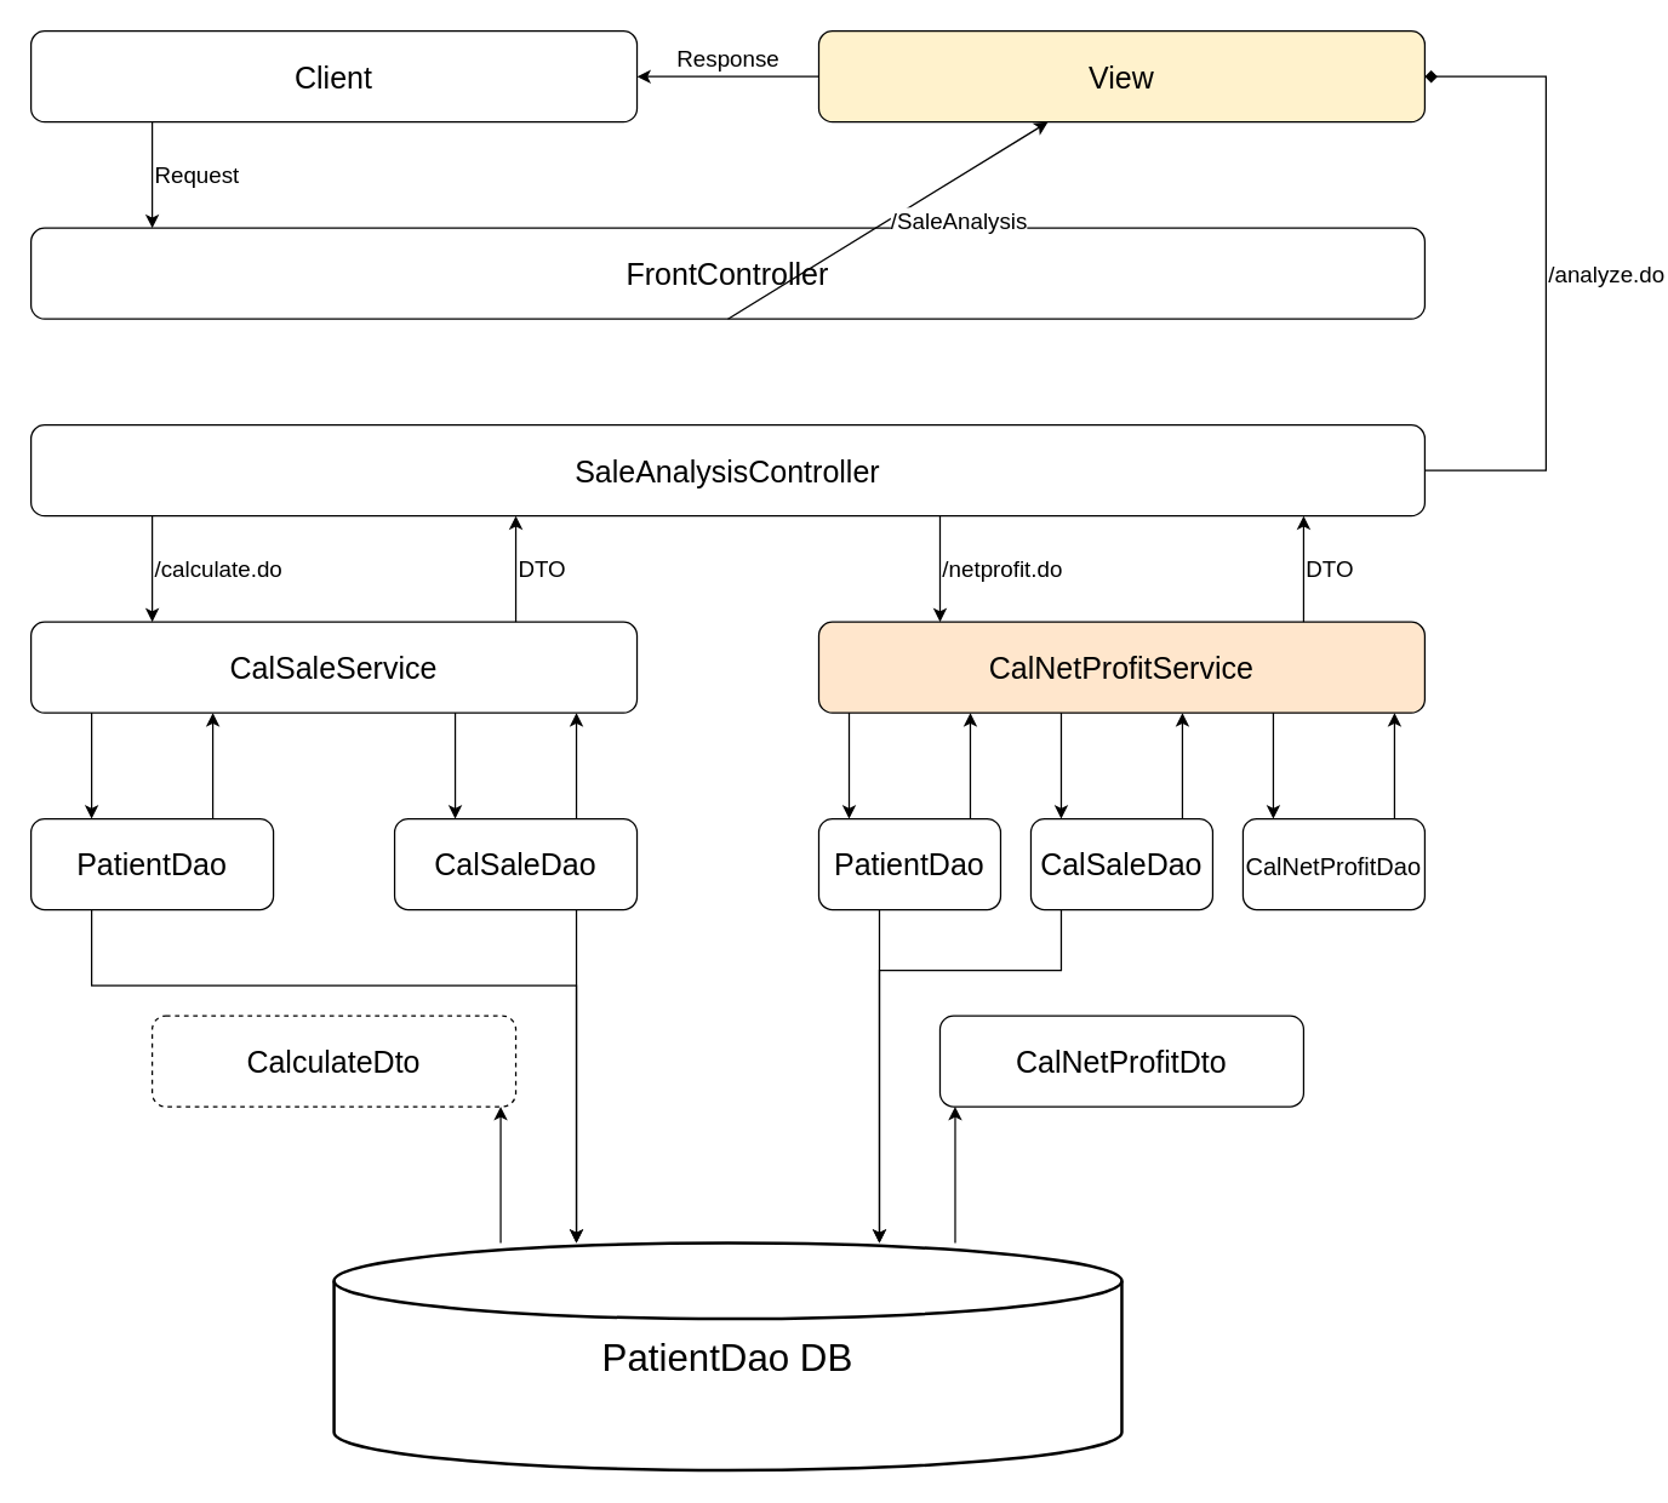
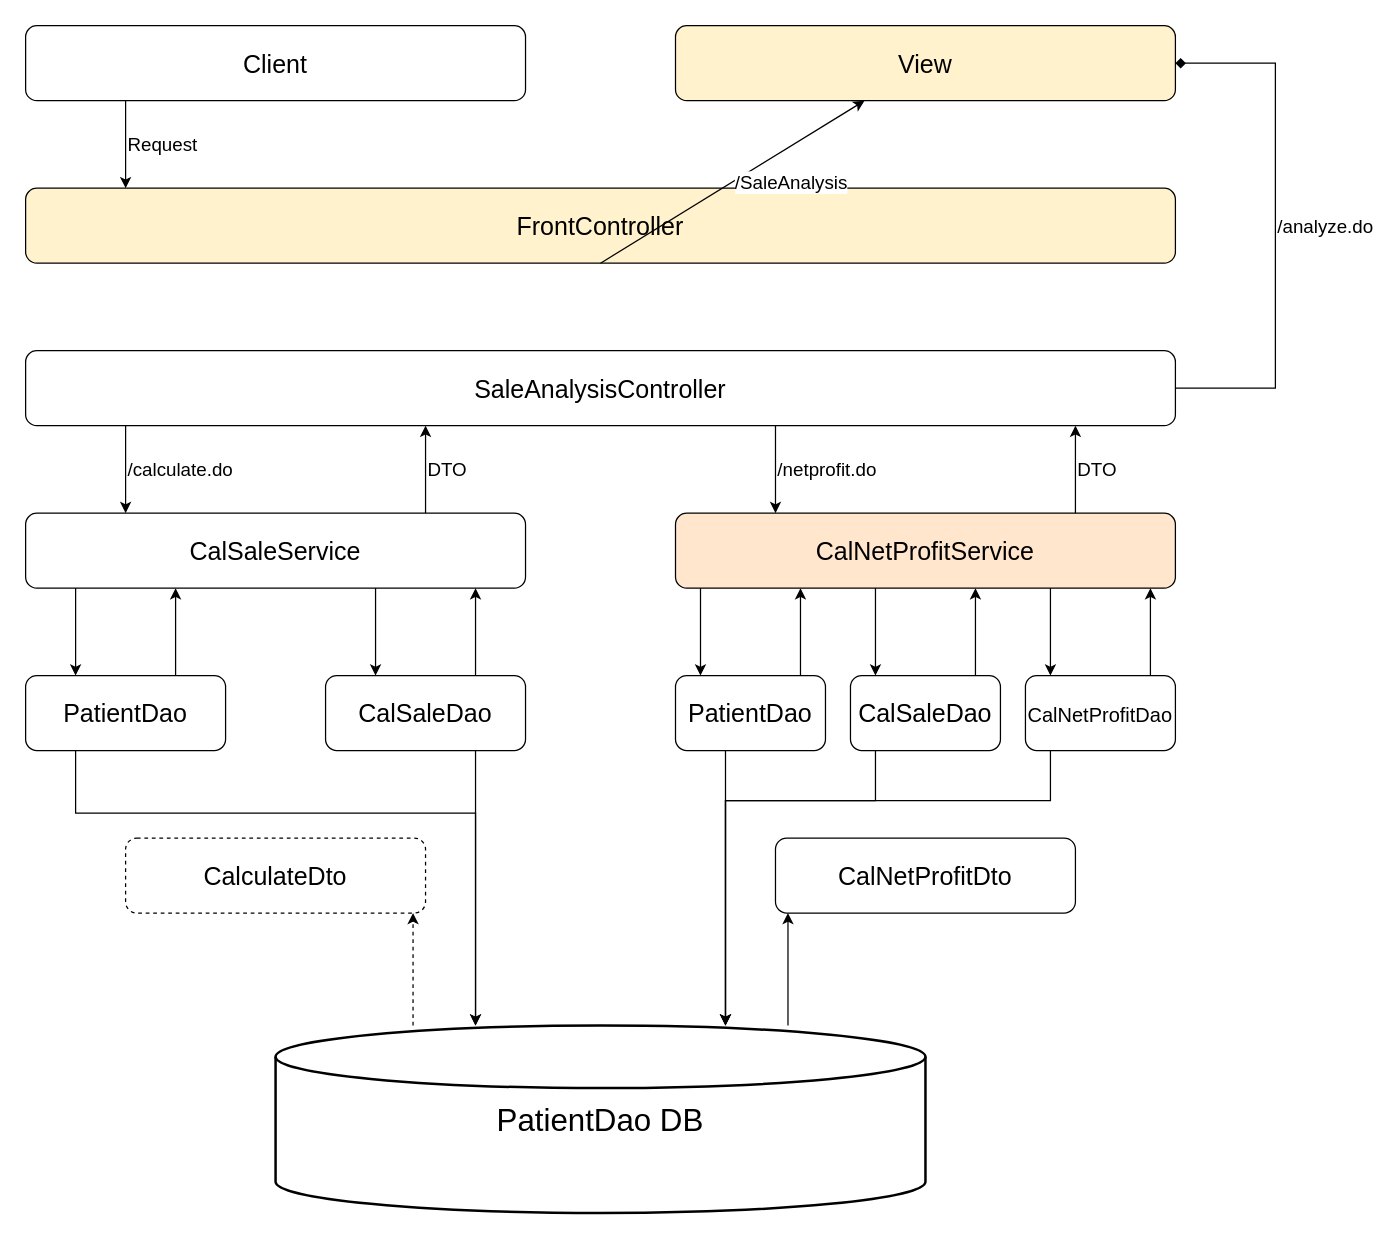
  <mxCell id="0" />
  <mxCell id="1" parent="0" />
  <mxCell id="2" value="&lt;font style=&quot;font-size: 20px;&quot;&gt;Client&lt;/font&gt;" style="rounded=1;whiteSpace=wrap;html=1;" parent="1" vertex="1"><mxGeometry x="20" y="20" width="400" height="60" as="geometry" /></mxCell>
- <mxCell id="3" value="&lt;span style=&quot;font-size: 20px;&quot;&gt;FrontController&lt;/span&gt;" style="rounded=1;whiteSpace=wrap;html=1;" parent="1" vertex="1"><mxGeometry x="20" y="150" width="920" height="60" as="geometry" /></mxCell>
+ <mxCell id="3" value="&lt;span style=&quot;font-size: 20px;&quot;&gt;FrontController&lt;/span&gt;" style="rounded=1;whiteSpace=wrap;html=1;fillColor=#fff2cc;" parent="1" vertex="1"><mxGeometry x="20" y="150" width="920" height="60" as="geometry" /></mxCell>
  <mxCell id="4" value="&lt;font style=&quot;font-size: 20px;&quot;&gt;View&lt;/font&gt;" style="rounded=1;whiteSpace=wrap;html=1;fillColor=#fff2cc;" parent="1" vertex="1"><mxGeometry x="540" y="20" width="400" height="60" as="geometry" /></mxCell>
  <mxCell id="5" value="&lt;span style=&quot;font-size: 20px;&quot;&gt;SaleAnalysisController&lt;/span&gt;" style="rounded=1;whiteSpace=wrap;html=1;" parent="1" vertex="1"><mxGeometry x="20" y="280" width="920" height="60" as="geometry" /></mxCell>
  <mxCell id="6" value="/SaleAnalysis" style="endArrow=classic;html=1;rounded=0;exitX=0.5;exitY=1;exitDx=0;exitDy=0;labelPosition=right;verticalLabelPosition=middle;align=left;verticalAlign=middle;fontSize=15;" parent="1" source="3" target="4" edge="1"><mxGeometry width="50" height="50" relative="1" as="geometry"><mxPoint x="540" y="270" as="sourcePoint" /><mxPoint x="590" y="220" as="targetPoint" /></mxGeometry></mxCell>
  <mxCell id="7" value="&lt;span style=&quot;font-size: 20px;&quot;&gt;CalSaleService&lt;/span&gt;" style="rounded=1;whiteSpace=wrap;html=1;" parent="1" vertex="1"><mxGeometry x="20" y="410" width="400" height="60" as="geometry" /></mxCell>
  <mxCell id="8" value="&lt;font style=&quot;font-size: 20px;&quot;&gt;CalNetProfitService&lt;/font&gt;" style="rounded=1;whiteSpace=wrap;html=1;fillColor=#ffe6cc;" parent="1" vertex="1"><mxGeometry x="540" y="410" width="400" height="60" as="geometry" /></mxCell>
  <mxCell id="9" value="/calculate.do" style="endArrow=classic;html=1;rounded=0;exitX=0.5;exitY=1;exitDx=0;exitDy=0;entryX=0.5;entryY=0;entryDx=0;entryDy=0;labelPosition=right;verticalLabelPosition=middle;align=left;verticalAlign=middle;fontSize=15;" parent="1" edge="1"><mxGeometry width="50" height="50" relative="1" as="geometry"><mxPoint x="100" y="340" as="sourcePoint" /><mxPoint x="100" y="410" as="targetPoint" /></mxGeometry></mxCell>
  <mxCell id="10" value="/netprofit.do" style="endArrow=classic;html=1;rounded=0;exitX=0.5;exitY=1;exitDx=0;exitDy=0;entryX=0.5;entryY=0;entryDx=0;entryDy=0;labelPosition=right;verticalLabelPosition=middle;align=left;verticalAlign=middle;fontSize=15;" parent="1" edge="1"><mxGeometry width="50" height="50" relative="1" as="geometry"><mxPoint x="620" y="340" as="sourcePoint" /><mxPoint x="620" y="410" as="targetPoint" /></mxGeometry></mxCell>
  <mxCell id="11" value="/analyze.do" style="endArrow=diamond;html=1;rounded=0;labelPosition=right;verticalLabelPosition=middle;align=left;verticalAlign=middle;fontSize=15;exitX=1;exitY=0.5;exitDx=0;exitDy=0;entryX=1;entryY=0.5;entryDx=0;entryDy=0;edgeStyle=orthogonalEdgeStyle;" parent="1" source="5" target="4" edge="1"><mxGeometry width="50" height="50" relative="1" as="geometry"><mxPoint x="578" y="280" as="sourcePoint" /><mxPoint x="778" y="80" as="targetPoint" /><Array as="points"><mxPoint x="1020" y="310" /><mxPoint x="1020" y="50" /></Array></mxGeometry></mxCell>
  <mxCell id="12" value="PatientDao" style="rounded=1;whiteSpace=wrap;html=1;fontSize=20;" parent="1" vertex="1"><mxGeometry x="20" y="540" width="160" height="60" as="geometry" /></mxCell>
  <mxCell id="13" value="CalSaleDao" style="rounded=1;whiteSpace=wrap;html=1;fontSize=20;" parent="1" vertex="1"><mxGeometry x="260" y="540" width="160" height="60" as="geometry" /></mxCell>
  <mxCell id="14" value="" style="endArrow=classic;html=1;rounded=0;exitX=0.5;exitY=1;exitDx=0;exitDy=0;entryX=0.5;entryY=0;entryDx=0;entryDy=0;labelPosition=right;verticalLabelPosition=middle;align=left;verticalAlign=middle;fontSize=15;" parent="1" edge="1"><mxGeometry width="50" height="50" relative="1" as="geometry"><mxPoint x="60" y="470" as="sourcePoint" /><mxPoint x="60" y="540" as="targetPoint" /></mxGeometry></mxCell>
  <mxCell id="15" value="" style="endArrow=classic;html=1;rounded=0;exitX=0.5;exitY=1;exitDx=0;exitDy=0;entryX=0.5;entryY=0;entryDx=0;entryDy=0;labelPosition=right;verticalLabelPosition=middle;align=left;verticalAlign=middle;fontSize=15;" parent="1" edge="1"><mxGeometry width="50" height="50" relative="1" as="geometry"><mxPoint x="300" y="470" as="sourcePoint" /><mxPoint x="300" y="540" as="targetPoint" /></mxGeometry></mxCell>
  <mxCell id="16" value="" style="endArrow=classic;html=1;rounded=0;exitX=0.5;exitY=1;exitDx=0;exitDy=0;entryX=0.5;entryY=0;entryDx=0;entryDy=0;labelPosition=right;verticalLabelPosition=middle;align=left;verticalAlign=middle;fontSize=15;" parent="1" edge="1"><mxGeometry width="50" height="50" relative="1" as="geometry"><mxPoint x="380" y="540" as="sourcePoint" /><mxPoint x="380" y="470" as="targetPoint" /></mxGeometry></mxCell>
  <mxCell id="17" value="" style="endArrow=classic;html=1;rounded=0;exitX=0.5;exitY=1;exitDx=0;exitDy=0;entryX=0.5;entryY=0;entryDx=0;entryDy=0;labelPosition=right;verticalLabelPosition=middle;align=left;verticalAlign=middle;fontSize=15;" parent="1" edge="1"><mxGeometry width="50" height="50" relative="1" as="geometry"><mxPoint x="140" y="540" as="sourcePoint" /><mxPoint x="140" y="470" as="targetPoint" /></mxGeometry></mxCell>
  <mxCell id="18" value="&lt;span style=&quot;font-size: 20px;&quot;&gt;CalculateDto&lt;/span&gt;" style="rounded=1;whiteSpace=wrap;html=1;dashed=1;" parent="1" vertex="1"><mxGeometry x="100" y="670" width="240" height="60" as="geometry" /></mxCell>
  <mxCell id="19" value="PatientDao" style="rounded=1;whiteSpace=wrap;html=1;fontSize=20;" parent="1" vertex="1"><mxGeometry x="540" y="540" width="120" height="60" as="geometry" /></mxCell>
  <mxCell id="20" value="CalSaleDao" style="rounded=1;whiteSpace=wrap;html=1;fontSize=20;" parent="1" vertex="1"><mxGeometry x="680" y="540" width="120" height="60" as="geometry" /></mxCell>
  <mxCell id="21" value="&lt;font style=&quot;font-size: 16px;&quot;&gt;CalNetProfitDao&lt;/font&gt;" style="rounded=1;whiteSpace=wrap;html=1;fontSize=20;" parent="1" vertex="1"><mxGeometry x="820" y="540" width="120" height="60" as="geometry" /></mxCell>
  <mxCell id="22" value="" style="endArrow=classic;html=1;rounded=0;exitX=0.5;exitY=1;exitDx=0;exitDy=0;entryX=0.5;entryY=0;entryDx=0;entryDy=0;labelPosition=right;verticalLabelPosition=middle;align=left;verticalAlign=middle;fontSize=15;" parent="1" edge="1"><mxGeometry width="50" height="50" relative="1" as="geometry"><mxPoint x="560" y="470" as="sourcePoint" /><mxPoint x="560" y="540" as="targetPoint" /></mxGeometry></mxCell>
  <mxCell id="23" value="" style="endArrow=classic;html=1;rounded=0;exitX=0.5;exitY=1;exitDx=0;exitDy=0;entryX=0.5;entryY=0;entryDx=0;entryDy=0;labelPosition=right;verticalLabelPosition=middle;align=left;verticalAlign=middle;fontSize=15;" parent="1" edge="1"><mxGeometry width="50" height="50" relative="1" as="geometry"><mxPoint x="640" y="540" as="sourcePoint" /><mxPoint x="640" y="470" as="targetPoint" /></mxGeometry></mxCell>
  <mxCell id="24" value="" style="endArrow=classic;html=1;rounded=0;exitX=0.5;exitY=1;exitDx=0;exitDy=0;entryX=0.5;entryY=0;entryDx=0;entryDy=0;labelPosition=right;verticalLabelPosition=middle;align=left;verticalAlign=middle;fontSize=15;" parent="1" edge="1"><mxGeometry width="50" height="50" relative="1" as="geometry"><mxPoint x="700" y="470" as="sourcePoint" /><mxPoint x="700" y="540" as="targetPoint" /></mxGeometry></mxCell>
  <mxCell id="25" value="" style="endArrow=classic;html=1;rounded=0;exitX=0.5;exitY=1;exitDx=0;exitDy=0;entryX=0.5;entryY=0;entryDx=0;entryDy=0;labelPosition=right;verticalLabelPosition=middle;align=left;verticalAlign=middle;fontSize=15;" parent="1" edge="1"><mxGeometry width="50" height="50" relative="1" as="geometry"><mxPoint x="780" y="540" as="sourcePoint" /><mxPoint x="780" y="470" as="targetPoint" /></mxGeometry></mxCell>
  <mxCell id="26" value="" style="endArrow=classic;html=1;rounded=0;exitX=0.5;exitY=1;exitDx=0;exitDy=0;entryX=0.5;entryY=0;entryDx=0;entryDy=0;labelPosition=right;verticalLabelPosition=middle;align=left;verticalAlign=middle;fontSize=15;" parent="1" edge="1"><mxGeometry width="50" height="50" relative="1" as="geometry"><mxPoint x="840" y="470" as="sourcePoint" /><mxPoint x="840" y="540" as="targetPoint" /></mxGeometry></mxCell>
  <mxCell id="27" value="" style="endArrow=classic;html=1;rounded=0;exitX=0.5;exitY=1;exitDx=0;exitDy=0;entryX=0.5;entryY=0;entryDx=0;entryDy=0;labelPosition=right;verticalLabelPosition=middle;align=left;verticalAlign=middle;fontSize=15;" parent="1" edge="1"><mxGeometry width="50" height="50" relative="1" as="geometry"><mxPoint x="920" y="540" as="sourcePoint" /><mxPoint x="920" y="470" as="targetPoint" /></mxGeometry></mxCell>
  <mxCell id="28" value="&lt;span style=&quot;font-size: 20px;&quot;&gt;CalNetProfitDto&lt;/span&gt;" style="rounded=1;whiteSpace=wrap;html=1;" parent="1" vertex="1"><mxGeometry x="620" y="670" width="240" height="60" as="geometry" /></mxCell>
  <mxCell id="29" value="DTO" style="endArrow=classic;html=1;rounded=0;exitX=0.5;exitY=1;exitDx=0;exitDy=0;entryX=0.5;entryY=0;entryDx=0;entryDy=0;labelPosition=right;verticalLabelPosition=middle;align=left;verticalAlign=middle;fontSize=15;" parent="1" edge="1"><mxGeometry width="50" height="50" relative="1" as="geometry"><mxPoint x="340" y="410" as="sourcePoint" /><mxPoint x="340" y="340" as="targetPoint" /></mxGeometry></mxCell>
  <mxCell id="30" value="DTO" style="endArrow=classic;html=1;rounded=0;exitX=0.5;exitY=1;exitDx=0;exitDy=0;entryX=0.5;entryY=0;entryDx=0;entryDy=0;labelPosition=right;verticalLabelPosition=middle;align=left;verticalAlign=middle;fontSize=15;" parent="1" edge="1"><mxGeometry width="50" height="50" relative="1" as="geometry"><mxPoint x="860" y="410" as="sourcePoint" /><mxPoint x="860" y="340" as="targetPoint" /></mxGeometry></mxCell>
  <mxCell id="31" value="&lt;font style=&quot;font-size: 25px;&quot;&gt;PatientDao DB&lt;/font&gt;" style="strokeWidth=2;html=1;shape=mxgraph.flowchart.database;whiteSpace=wrap;" parent="1" vertex="1"><mxGeometry x="220" y="820" width="520" height="150" as="geometry" /></mxCell>
  <mxCell id="32" value="" style="endArrow=classic;html=1;rounded=0;exitX=0.5;exitY=1;exitDx=0;exitDy=0;labelPosition=right;verticalLabelPosition=middle;align=left;verticalAlign=middle;fontSize=15;edgeStyle=orthogonalEdgeStyle;" edge="1" parent="1" target="31"><mxGeometry width="50" height="50" relative="1" as="geometry"><mxPoint x="60" y="600" as="sourcePoint" /><mxPoint x="60" y="670" as="targetPoint" /><Array as="points"><mxPoint x="60" y="650" /><mxPoint x="380" y="650" /></Array></mxGeometry></mxCell>
  <mxCell id="33" value="" style="endArrow=classic;html=1;rounded=0;labelPosition=right;verticalLabelPosition=middle;align=left;verticalAlign=middle;fontSize=15;edgeStyle=orthogonalEdgeStyle;" edge="1" parent="1" source="13" target="31"><mxGeometry width="50" height="50" relative="1" as="geometry"><mxPoint x="380" y="600" as="sourcePoint" /><mxPoint x="380" y="670" as="targetPoint" /><Array as="points"><mxPoint x="380" y="720" /><mxPoint x="380" y="720" /></Array></mxGeometry></mxCell>
  <mxCell id="34" value="" style="endArrow=classic;html=1;rounded=0;labelPosition=right;verticalLabelPosition=middle;align=left;verticalAlign=middle;fontSize=15;edgeStyle=orthogonalEdgeStyle;" edge="1" parent="1" source="19" target="31"><mxGeometry width="50" height="50" relative="1" as="geometry"><mxPoint x="560" y="600" as="sourcePoint" /><mxPoint x="560" y="670" as="targetPoint" /><Array as="points"><mxPoint x="580" y="720" /><mxPoint x="580" y="720" /></Array></mxGeometry></mxCell>
  <mxCell id="35" value="" style="endArrow=classic;html=1;rounded=0;labelPosition=right;verticalLabelPosition=middle;align=left;verticalAlign=middle;fontSize=15;edgeStyle=orthogonalEdgeStyle;" edge="1" parent="1" source="20" target="31"><mxGeometry width="50" height="50" relative="1" as="geometry"><mxPoint x="700" y="600" as="sourcePoint" /><mxPoint x="701" y="820" as="targetPoint" /><Array as="points"><mxPoint x="700" y="640" /><mxPoint x="580" y="640" /></Array></mxGeometry></mxCell>
+ <mxCell id="36" value="" style="endArrow=classic;html=1;rounded=0;labelPosition=right;verticalLabelPosition=middle;align=left;verticalAlign=middle;fontSize=15;edgeStyle=orthogonalEdgeStyle;" edge="1" parent="1" source="21" target="31"><mxGeometry width="50" height="50" relative="1" as="geometry"><mxPoint x="710" y="610" as="sourcePoint" /><mxPoint x="570" y="830" as="targetPoint" /><Array as="points"><mxPoint x="840" y="640" /><mxPoint x="580" y="640" /></Array></mxGeometry></mxCell>
  <mxCell id="37" value="Request" style="endArrow=classic;html=1;rounded=0;exitX=0.5;exitY=1;exitDx=0;exitDy=0;entryX=0.5;entryY=0;entryDx=0;entryDy=0;labelPosition=right;verticalLabelPosition=middle;align=left;verticalAlign=middle;fontSize=15;" edge="1" parent="1"><mxGeometry width="50" height="50" relative="1" as="geometry"><mxPoint x="100" y="80" as="sourcePoint" /><mxPoint x="100" y="150" as="targetPoint" /></mxGeometry></mxCell>
- <mxCell id="38" value="Response" style="endArrow=classic;html=1;rounded=0;labelPosition=right;verticalLabelPosition=middle;align=center;verticalAlign=bottom;fontSize=15;" edge="1" parent="1" source="4" target="2"><mxGeometry width="50" height="50" relative="1" as="geometry"><mxPoint x="460" y="70" as="sourcePoint" /><mxPoint x="460" y="140" as="targetPoint" /></mxGeometry></mxCell>
- <mxCell id="39" value="" style="endArrow=classic;html=1;rounded=0;labelPosition=right;verticalLabelPosition=middle;align=left;verticalAlign=middle;fontSize=15;edgeStyle=orthogonalEdgeStyle;" edge="1" parent="1" source="31" target="18"><mxGeometry width="50" height="50" relative="1" as="geometry"><mxPoint x="170" y="830" as="sourcePoint" /><mxPoint x="170" y="760" as="targetPoint" /><Array as="points"><mxPoint x="330" y="750" /><mxPoint x="330" y="750" /></Array></mxGeometry></mxCell>
+ <mxCell id="39" value="" style="endArrow=classic;html=1;rounded=0;labelPosition=right;verticalLabelPosition=middle;align=left;verticalAlign=middle;fontSize=15;edgeStyle=orthogonalEdgeStyle;dashed=1;" edge="1" parent="1" source="31" target="18"><mxGeometry width="50" height="50" relative="1" as="geometry"><mxPoint x="170" y="830" as="sourcePoint" /><mxPoint x="170" y="760" as="targetPoint" /><Array as="points"><mxPoint x="330" y="750" /><mxPoint x="330" y="750" /></Array></mxGeometry></mxCell>
  <mxCell id="40" value="" style="endArrow=classic;html=1;rounded=0;labelPosition=right;verticalLabelPosition=middle;align=left;verticalAlign=middle;fontSize=15;edgeStyle=orthogonalEdgeStyle;" edge="1" parent="1"><mxGeometry width="50" height="50" relative="1" as="geometry"><mxPoint x="630" y="820" as="sourcePoint" /><mxPoint x="630" y="730" as="targetPoint" /><Array as="points"><mxPoint x="630" y="750" /><mxPoint x="630" y="750" /></Array></mxGeometry></mxCell>
